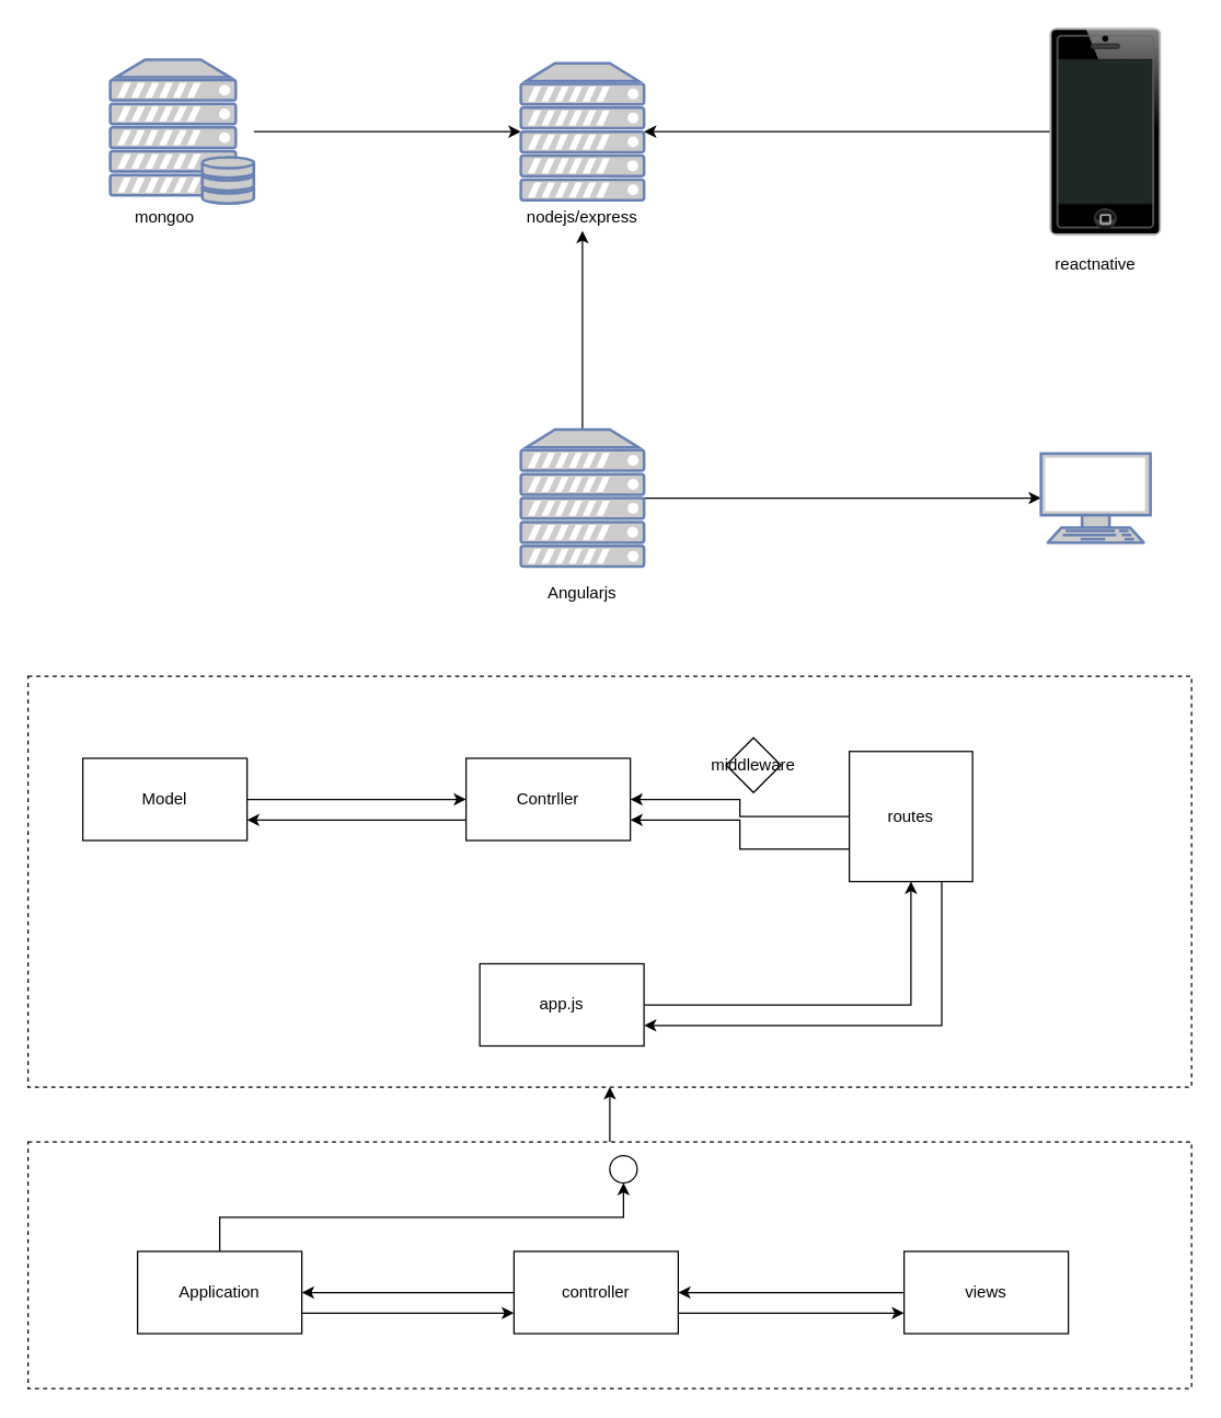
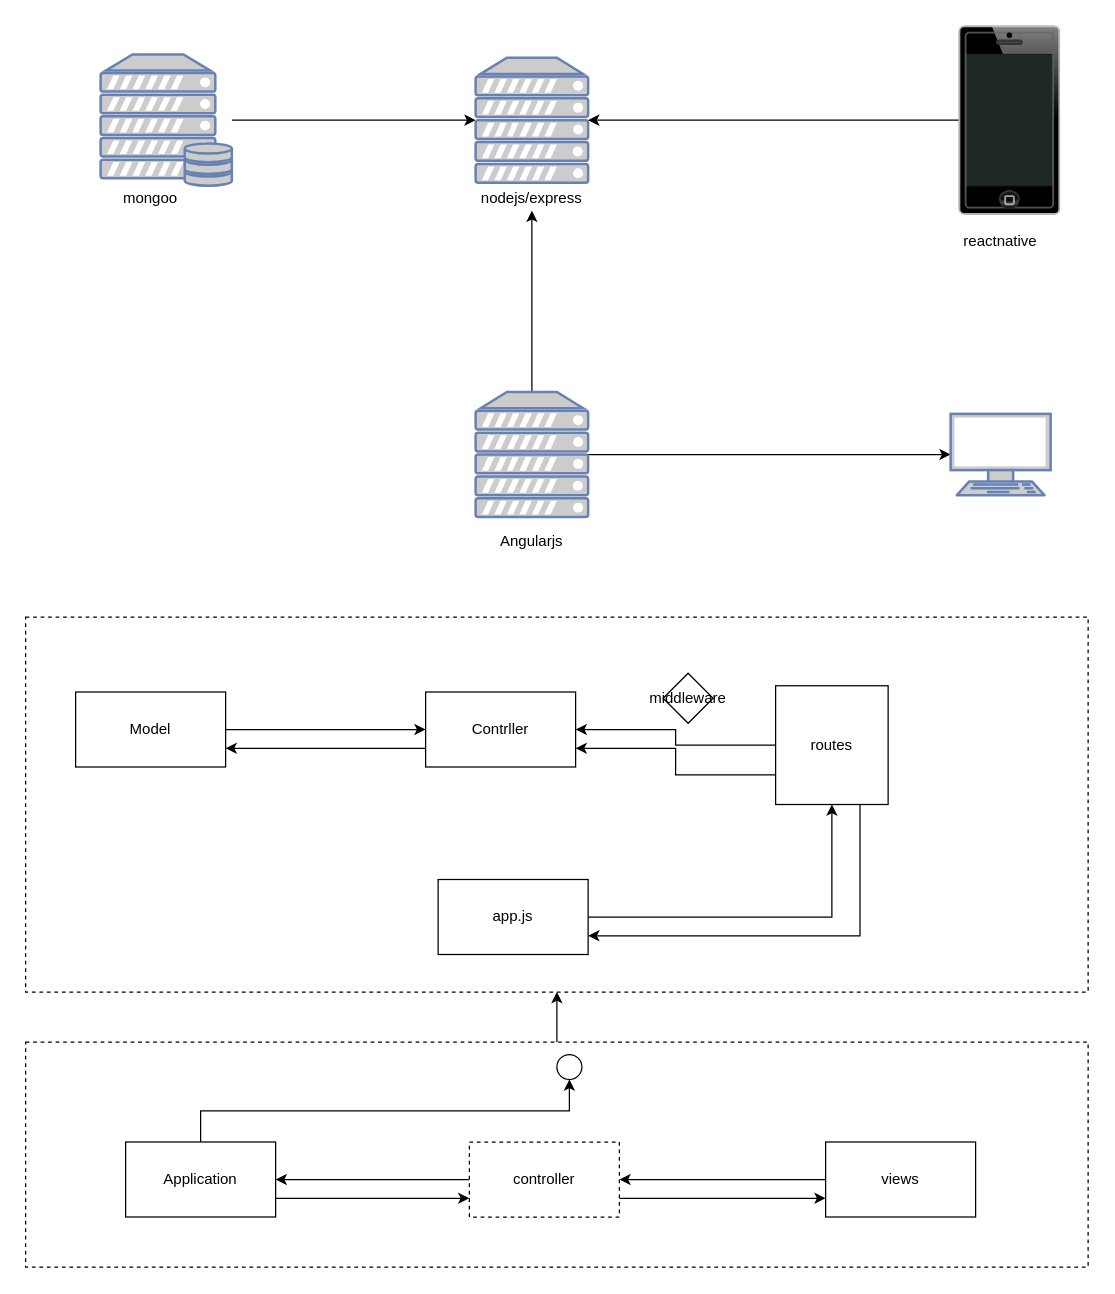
  <mxCell id="0" />
  <mxCell id="1" parent="0" />
  <mxCell id="2" value="" style="rounded=0;whiteSpace=wrap;html=1;dashed=1;fillColor=none;" vertex="1" parent="1"><mxGeometry y="833" width="850" height="180" as="geometry" x="20" /></mxCell>
  <mxCell id="3" style="edgeStyle=orthogonalEdgeStyle;rounded=0;orthogonalLoop=1;jettySize=auto;html=1;" parent="1" source="4" target="5" edge="1"><mxGeometry relative="1" as="geometry" /></mxCell>
  <mxCell id="4" value="" style="fontColor=#0066CC;verticalAlign=top;verticalLabelPosition=bottom;labelPosition=center;align=center;html=1;outlineConnect=0;fillColor=#CCCCCC;strokeColor=#6881B3;gradientColor=none;gradientDirection=north;strokeWidth=2;shape=mxgraph.networks.server_storage;" parent="1" vertex="1"><mxGeometry x="80" y="43" width="105" height="105" as="geometry" /></mxCell>
  <mxCell id="5" value="" style="fontColor=#0066CC;verticalAlign=top;verticalLabelPosition=bottom;labelPosition=center;align=center;html=1;outlineConnect=0;fillColor=#CCCCCC;strokeColor=#6881B3;gradientColor=none;gradientDirection=north;strokeWidth=2;shape=mxgraph.networks.server;" parent="1" vertex="1"><mxGeometry x="380" y="45.5" width="90" height="100" as="geometry" /></mxCell>
  <mxCell id="6" value="nodejs/express" style="text;html=1;strokeColor=none;fillColor=none;align=center;verticalAlign=middle;whiteSpace=wrap;rounded=0;" parent="1" vertex="1"><mxGeometry x="405" y="148" width="40" height="20" as="geometry" /></mxCell>
  <mxCell id="7" value="mongoo" style="text;html=1;strokeColor=none;fillColor=none;align=center;verticalAlign=middle;whiteSpace=wrap;rounded=0;" parent="1" vertex="1"><mxGeometry x="100" y="148" width="40" height="20" as="geometry" /></mxCell>
  <mxCell id="8" style="edgeStyle=orthogonalEdgeStyle;rounded=0;orthogonalLoop=1;jettySize=auto;html=1;entryX=0;entryY=0.5;entryDx=0;entryDy=0;entryPerimeter=0;" parent="1" source="10" target="12" edge="1"><mxGeometry relative="1" as="geometry" /></mxCell>
  <mxCell id="9" style="edgeStyle=orthogonalEdgeStyle;rounded=0;orthogonalLoop=1;jettySize=auto;html=1;entryX=0.5;entryY=1;entryDx=0;entryDy=0;" parent="1" source="10" target="6" edge="1"><mxGeometry relative="1" as="geometry" /></mxCell>
  <mxCell id="10" value="" style="fontColor=#0066CC;verticalAlign=top;verticalLabelPosition=bottom;labelPosition=center;align=center;html=1;outlineConnect=0;fillColor=#CCCCCC;strokeColor=#6881B3;gradientColor=none;gradientDirection=north;strokeWidth=2;shape=mxgraph.networks.server;" parent="1" vertex="1"><mxGeometry x="380" y="313" width="90" height="100" as="geometry" /></mxCell>
  <mxCell id="11" value="Angularjs" style="text;html=1;strokeColor=none;fillColor=none;align=center;verticalAlign=middle;whiteSpace=wrap;rounded=0;" parent="1" vertex="1"><mxGeometry x="405" y="423" width="40" height="20" as="geometry" /></mxCell>
  <mxCell id="12" value="" style="fontColor=#0066CC;verticalAlign=top;verticalLabelPosition=bottom;labelPosition=center;align=center;html=1;outlineConnect=0;fillColor=#CCCCCC;strokeColor=#6881B3;gradientColor=none;gradientDirection=north;strokeWidth=2;shape=mxgraph.networks.terminal;" parent="1" vertex="1"><mxGeometry x="760" y="330.5" width="80" height="65" as="geometry" /></mxCell>
  <mxCell id="13" style="edgeStyle=orthogonalEdgeStyle;rounded=0;orthogonalLoop=1;jettySize=auto;html=1;" parent="1" source="14" target="5" edge="1"><mxGeometry relative="1" as="geometry" /></mxCell>
  <mxCell id="14" value="" style="verticalLabelPosition=bottom;verticalAlign=top;html=1;shadow=0;dashed=0;strokeWidth=1;shape=mxgraph.ios.iPhone;bgStyle=bgGreen;fillColor=#aaaaaa;" parent="1" vertex="1"><mxGeometry x="767" y="20.5" width="80" height="150" as="geometry" /></mxCell>
  <mxCell id="15" value="reactnative" style="text;html=1;strokeColor=none;fillColor=none;align=center;verticalAlign=middle;whiteSpace=wrap;rounded=0;" parent="1" vertex="1"><mxGeometry x="780" y="183" width="40" height="20" as="geometry" /></mxCell>
  <mxCell id="16" style="edgeStyle=orthogonalEdgeStyle;rounded=0;orthogonalLoop=1;jettySize=auto;html=1;" parent="1" source="17" target="19" edge="1"><mxGeometry relative="1" as="geometry" /></mxCell>
  <mxCell id="17" value="Model" style="rounded=0;whiteSpace=wrap;html=1;" parent="1" vertex="1"><mxGeometry x="60" y="553" width="120" height="60" as="geometry" /></mxCell>
  <mxCell id="18" style="edgeStyle=orthogonalEdgeStyle;rounded=0;orthogonalLoop=1;jettySize=auto;html=1;exitX=0;exitY=0.75;exitDx=0;exitDy=0;entryX=1;entryY=0.75;entryDx=0;entryDy=0;" parent="1" source="19" target="17" edge="1"><mxGeometry relative="1" as="geometry" /></mxCell>
  <mxCell id="19" value="Contrller" style="rounded=0;whiteSpace=wrap;html=1;" parent="1" vertex="1"><mxGeometry x="340" y="553" width="120" height="60" as="geometry" /></mxCell>
  <mxCell id="20" style="edgeStyle=orthogonalEdgeStyle;rounded=0;orthogonalLoop=1;jettySize=auto;html=1;exitX=0.75;exitY=1;exitDx=0;exitDy=0;entryX=1;entryY=0.75;entryDx=0;entryDy=0;" parent="1" source="23" target="25" edge="1"><mxGeometry relative="1" as="geometry" /></mxCell>
  <mxCell id="21" style="edgeStyle=orthogonalEdgeStyle;rounded=0;orthogonalLoop=1;jettySize=auto;html=1;" parent="1" source="23" target="19" edge="1"><mxGeometry relative="1" as="geometry" /></mxCell>
  <mxCell id="22" style="edgeStyle=orthogonalEdgeStyle;rounded=0;orthogonalLoop=1;jettySize=auto;html=1;exitX=0;exitY=0.75;exitDx=0;exitDy=0;entryX=1;entryY=0.75;entryDx=0;entryDy=0;" parent="1" source="23" target="19" edge="1"><mxGeometry relative="1" as="geometry" /></mxCell>
  <mxCell id="23" value="routes&lt;br&gt;" style="rounded=0;whiteSpace=wrap;html=1;" parent="1" vertex="1"><mxGeometry x="620" y="548" width="90" height="95" as="geometry" /></mxCell>
  <mxCell id="24" style="edgeStyle=orthogonalEdgeStyle;rounded=0;orthogonalLoop=1;jettySize=auto;html=1;" parent="1" source="25" target="23" edge="1"><mxGeometry relative="1" as="geometry" /></mxCell>
  <mxCell id="25" value="app.js" style="rounded=0;whiteSpace=wrap;html=1;" parent="1" vertex="1"><mxGeometry x="350" y="703" width="120" height="60" as="geometry" /></mxCell>
  <mxCell id="26" value="middleware" style="rhombus;whiteSpace=wrap;html=1;" parent="1" vertex="1"><mxGeometry x="530" y="538" width="40" height="40" as="geometry" /></mxCell>
  <mxCell id="27" style="edgeStyle=orthogonalEdgeStyle;rounded=0;orthogonalLoop=1;jettySize=auto;html=1;entryX=1;entryY=0.5;entryDx=0;entryDy=0;" edge="1" parent="1" source="28" target="31"><mxGeometry relative="1" as="geometry" /></mxCell>
  <mxCell id="28" value="views" style="rounded=0;whiteSpace=wrap;html=1;" vertex="1" parent="1"><mxGeometry x="660" y="913" width="120" height="60" as="geometry" /></mxCell>
  <mxCell id="29" style="edgeStyle=orthogonalEdgeStyle;rounded=0;orthogonalLoop=1;jettySize=auto;html=1;exitX=1;exitY=0.75;exitDx=0;exitDy=0;entryX=0;entryY=0.75;entryDx=0;entryDy=0;" edge="1" parent="1" source="31" target="28"><mxGeometry relative="1" as="geometry" /></mxCell>
  <mxCell id="30" style="edgeStyle=orthogonalEdgeStyle;rounded=0;orthogonalLoop=1;jettySize=auto;html=1;entryX=1;entryY=0.5;entryDx=0;entryDy=0;" edge="1" parent="1" source="31" target="36"><mxGeometry relative="1" as="geometry" /></mxCell>
- <mxCell id="31" value="controller" style="rounded=0;whiteSpace=wrap;html=1;" vertex="1" parent="1"><mxGeometry x="375" y="913" width="120" height="60" as="geometry" /></mxCell>
+ <mxCell id="31" value="controller" style="rounded=0;whiteSpace=wrap;html=1;dashed=1;" vertex="1" parent="1"><mxGeometry x="375" y="913" width="120" height="60" as="geometry" /></mxCell>
  <mxCell id="32" value="" style="rounded=0;whiteSpace=wrap;html=1;fillColor=none;dashed=1;" vertex="1" parent="1"><mxGeometry y="493" width="850" height="300" as="geometry" x="20" /></mxCell>
  <mxCell id="33" style="edgeStyle=orthogonalEdgeStyle;rounded=0;orthogonalLoop=1;jettySize=auto;html=1;exitX=0.5;exitY=0;exitDx=0;exitDy=0;entryX=0.5;entryY=1;entryDx=0;entryDy=0;" edge="1" parent="1" source="2" target="32"><mxGeometry relative="1" as="geometry" /></mxCell>
  <mxCell id="34" style="edgeStyle=orthogonalEdgeStyle;rounded=0;orthogonalLoop=1;jettySize=auto;html=1;exitX=1;exitY=0.75;exitDx=0;exitDy=0;entryX=0;entryY=0.75;entryDx=0;entryDy=0;" edge="1" parent="1" source="36" target="31"><mxGeometry relative="1" as="geometry" /></mxCell>
  <mxCell id="35" style="edgeStyle=orthogonalEdgeStyle;rounded=0;orthogonalLoop=1;jettySize=auto;html=1;exitX=0.5;exitY=0;exitDx=0;exitDy=0;entryX=0.5;entryY=1;entryDx=0;entryDy=0;" edge="1" parent="1" source="36" target="37"><mxGeometry relative="1" as="geometry" /></mxCell>
  <mxCell id="36" value="Application" style="rounded=0;whiteSpace=wrap;html=1;fillColor=none;" vertex="1" parent="1"><mxGeometry x="100" y="913" width="120" height="60" as="geometry" /></mxCell>
  <mxCell id="37" value="" style="ellipse;whiteSpace=wrap;html=1;aspect=fixed;fillColor=none;" vertex="1" parent="1"><mxGeometry x="445" y="843" width="20" height="20" as="geometry" /></mxCell>
